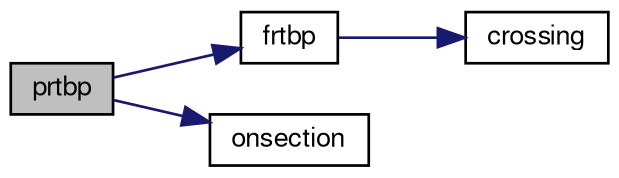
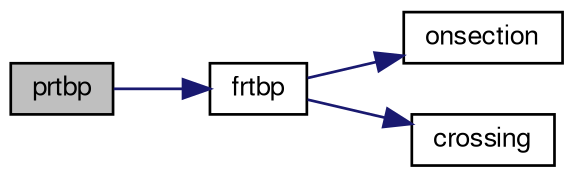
  digraph {
    rankdir=LR
    node [color=black fillcolor=white fontname=FreeSans fontsize=10 shape=record style=filled]
    edge [color=midnightblue fontname=FreeSans fontsize=10 labelfontname=FreeSans labelfontsize=10 style=solid]
    n1 [fillcolor=grey75 fontcolor=black height=0.2 label=prtbp width=0.4]
    n2 [height=0.2 label=frtbp width=0.4]
    n3 [height=0.2 label=onsection width=0.4]
    n4 [height=0.2 label=crossing width=0.4]
    n1 -> n2
-   n1 -> n3
+   n2 -> n3
    n2 -> n4
  }
